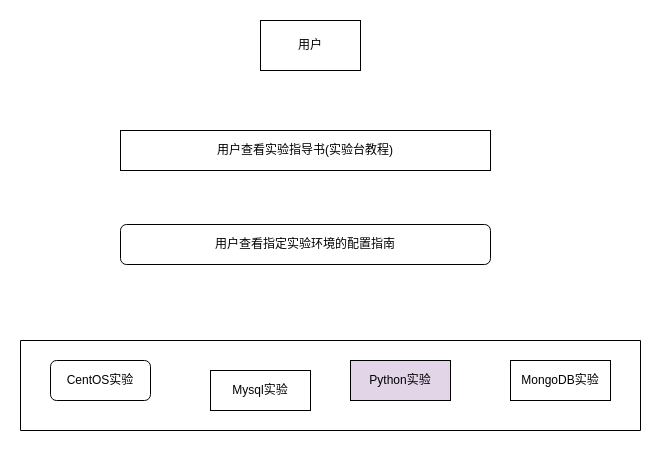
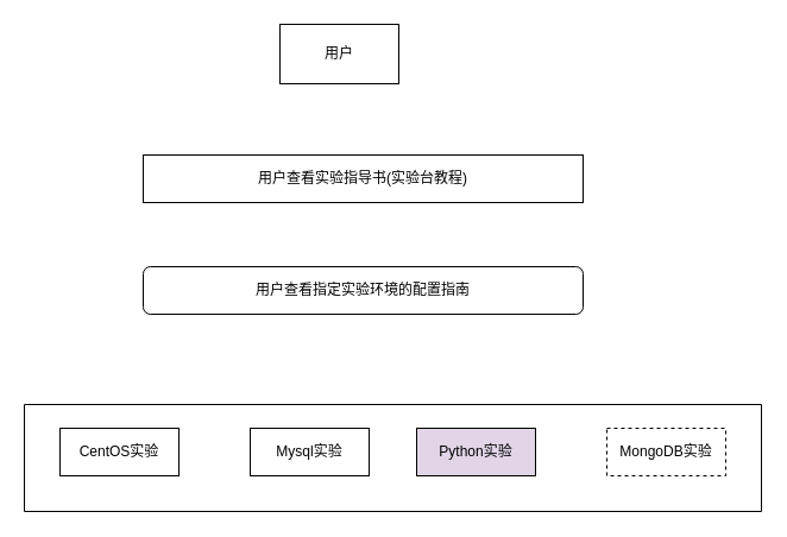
  <mxCell id="0" />
  <mxCell id="1" parent="0" />
- <mxCell id="2" value="用户" style="rounded=0;whiteSpace=wrap;html=1;" vertex="1" parent="1"><mxGeometry x="260" y="20" width="100" height="50" as="geometry" /></mxCell>
+ <mxCell id="2" value="用户" style="rounded=0;whiteSpace=wrap;html=1;" vertex="1" parent="1"><mxGeometry x="235" y="20" width="100" height="50" as="geometry" /></mxCell>
  <mxCell id="3" value="用户查看实验指导书(实验台教程)" style="rounded=0;whiteSpace=wrap;html=1;" vertex="1" parent="1"><mxGeometry x="120" y="130" width="370" height="40" as="geometry" /></mxCell>
  <mxCell id="4" value="用户查看指定实验环境的配置指南" style="whiteSpace=wrap;html=1;rounded=1;" vertex="1" parent="1"><mxGeometry x="120" y="224" width="370" height="40" as="geometry" /></mxCell>
- <mxCell id="5" value="CentOS实验" style="whiteSpace=wrap;html=1;rounded=1;" vertex="1" parent="1"><mxGeometry x="50" y="360" width="100" height="40" as="geometry" /></mxCell>
- <mxCell id="6" value="Mysql实验" style="rounded=0;whiteSpace=wrap;html=1;" vertex="1" parent="1"><mxGeometry x="210" y="370" width="100" height="40" as="geometry" /></mxCell>
+ <mxCell id="5" value="CentOS实验" style="rounded=0;whiteSpace=wrap;html=1;" vertex="1" parent="1"><mxGeometry x="50" y="360" width="100" height="40" as="geometry" /></mxCell>
+ <mxCell id="6" value="Mysql实验" style="rounded=0;whiteSpace=wrap;html=1;" vertex="1" parent="1"><mxGeometry x="210" y="360" width="100" height="40" as="geometry" /></mxCell>
  <mxCell id="7" value="Python实验" style="rounded=0;whiteSpace=wrap;html=1;fillColor=#e1d5e7;" vertex="1" parent="1"><mxGeometry x="350" y="360" width="100" height="40" as="geometry" /></mxCell>
- <mxCell id="8" value="MongoDB实验" style="rounded=0;whiteSpace=wrap;html=1;" vertex="1" parent="1"><mxGeometry x="510" y="360" width="100" height="40" as="geometry" /></mxCell>
+ <mxCell id="8" value="MongoDB实验" style="rounded=0;whiteSpace=wrap;html=1;dashed=1;" vertex="1" parent="1"><mxGeometry x="510" y="360" width="100" height="40" as="geometry" /></mxCell>
  <mxCell id="9" value="" style="swimlane;startSize=0;" vertex="1" parent="1"><mxGeometry x="20" y="340" width="620" height="90" as="geometry" /></mxCell>
